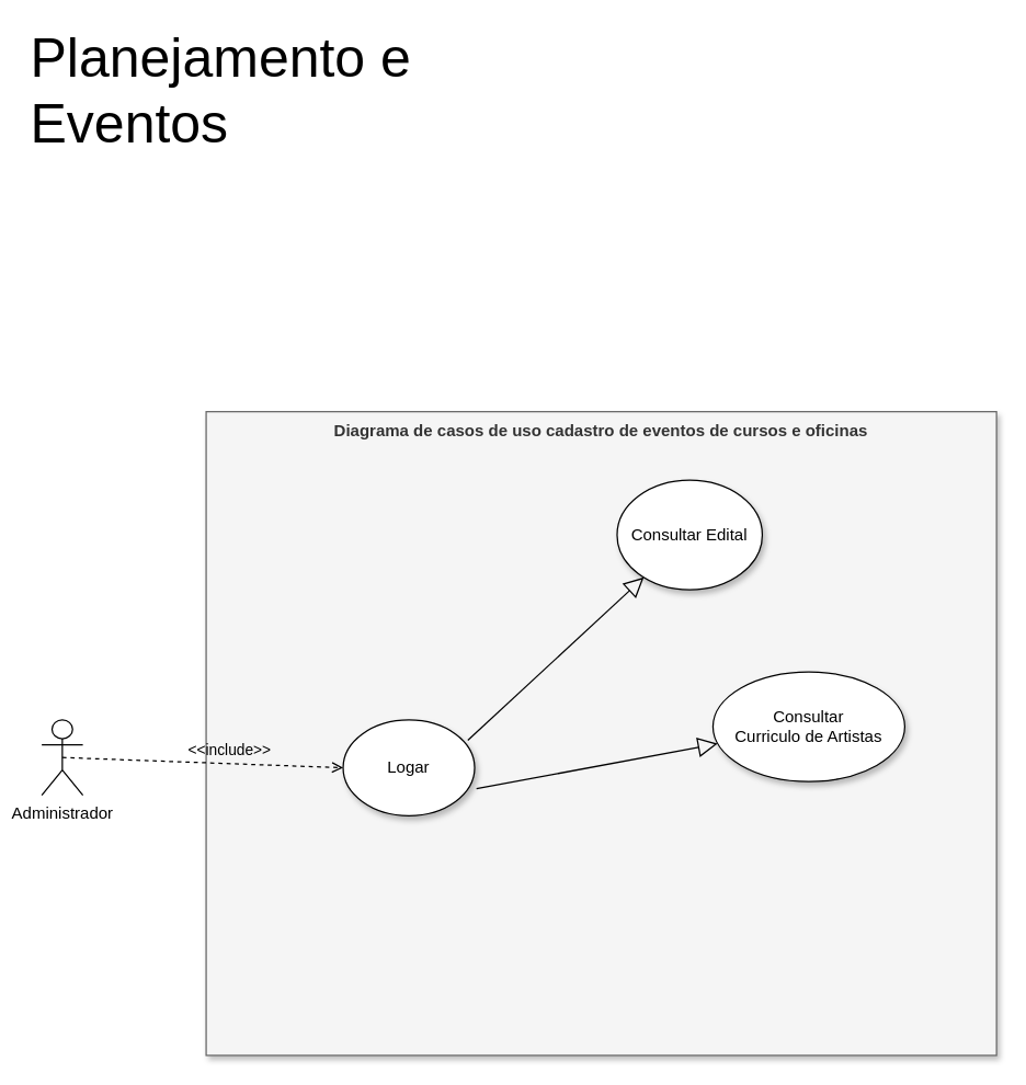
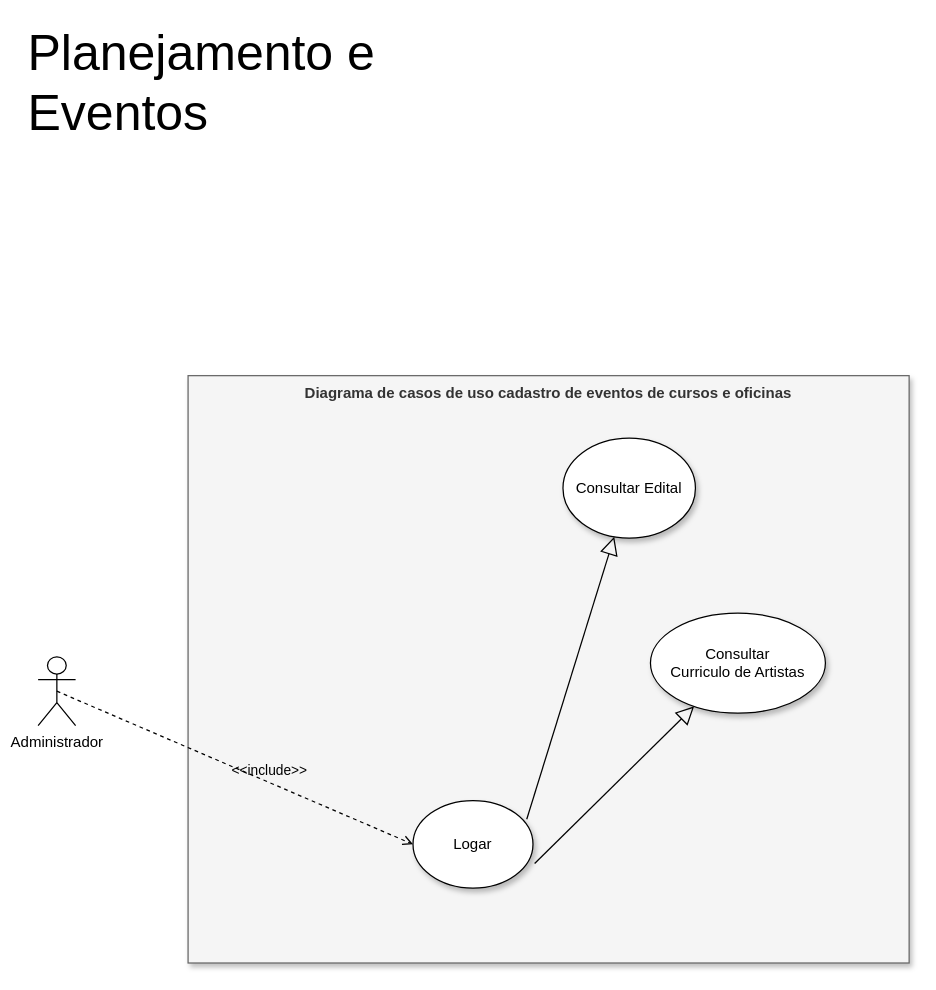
  <mxCell id="0" />
  <mxCell id="1" parent="0" />
  <mxCell id="2" value="Planejamento e Eventos" style="text;html=1;strokeColor=none;fillColor=none;align=left;verticalAlign=middle;whiteSpace=wrap;rounded=0;fontSize=40;" parent="1" vertex="1"><mxGeometry x="20" y="20" width="430" height="90" as="geometry" /></mxCell>
  <mxCell id="3" value="Diagrama de casos de uso cadastro de eventos de cursos e oficinas" style="shape=rect;html=1;verticalAlign=top;fontStyle=1;whiteSpace=wrap;align=center;fillColor=#f5f5f5;fontColor=#333333;strokeColor=#666666;shadow=1;" parent="1" vertex="1"><mxGeometry x="150" y="300" width="577" height="470" as="geometry" /></mxCell>
  <mxCell id="4" value="Administrador" style="shape=umlActor;html=1;verticalLabelPosition=bottom;verticalAlign=top;align=center;" parent="1" vertex="1"><mxGeometry x="30" y="525" width="30" height="55" as="geometry" /></mxCell>
  <mxCell id="5" value="Consultar Edital" style="ellipse;whiteSpace=wrap;html=1;shadow=1;" parent="1" vertex="1"><mxGeometry x="450" y="350" width="106" height="80" as="geometry" /></mxCell>
  <mxCell id="6" value="" style="edgeStyle=none;html=1;endArrow=block;endFill=0;endSize=12;verticalAlign=bottom;rounded=0;exitX=0.948;exitY=0.214;exitDx=0;exitDy=0;exitPerimeter=0;" parent="1" source="7" target="5" edge="1"><mxGeometry width="160" relative="1" as="geometry"><mxPoint x="160" y="540" as="sourcePoint" /><mxPoint x="397" y="570" as="targetPoint" /></mxGeometry></mxCell>
- <mxCell id="7" value="Logar" style="ellipse;whiteSpace=wrap;html=1;shadow=1;" parent="1" vertex="1"><mxGeometry x="250" y="525" width="96" height="70" as="geometry" /></mxCell>
+ <mxCell id="7" value="Logar" style="ellipse;whiteSpace=wrap;html=1;shadow=1;" parent="1" vertex="1"><mxGeometry x="330" y="640" width="96" height="70" as="geometry" /></mxCell>
  <mxCell id="8" value="&amp;lt;&amp;lt;include&amp;gt;&amp;gt;" style="edgeStyle=none;html=1;endArrow=open;verticalAlign=bottom;dashed=1;labelBackgroundColor=none;rounded=0;exitX=0.5;exitY=0.5;exitDx=0;exitDy=0;exitPerimeter=0;entryX=0;entryY=0.5;entryDx=0;entryDy=0;" parent="1" source="4" target="7" edge="1"><mxGeometry x="0.191" y="1" width="160" relative="1" as="geometry"><mxPoint x="127" y="705" as="sourcePoint" /><mxPoint x="287" y="705" as="targetPoint" /><mxPoint as="offset" /></mxGeometry></mxCell>
  <mxCell id="9" value="Consultar&lt;br&gt;Curriculo de Artistas" style="ellipse;whiteSpace=wrap;html=1;shadow=1;" parent="1" vertex="1"><mxGeometry x="520" y="490" width="140" height="80" as="geometry" /></mxCell>
  <mxCell id="10" value="" style="edgeStyle=none;html=1;endArrow=block;endFill=0;endSize=12;verticalAlign=bottom;rounded=0;exitX=1.014;exitY=0.719;exitDx=0;exitDy=0;exitPerimeter=0;" edge="1" parent="1" source="7" target="9"><mxGeometry width="160" relative="1" as="geometry"><mxPoint x="331" y="535" as="sourcePoint" /><mxPoint x="475" y="428" as="targetPoint" /></mxGeometry></mxCell>
